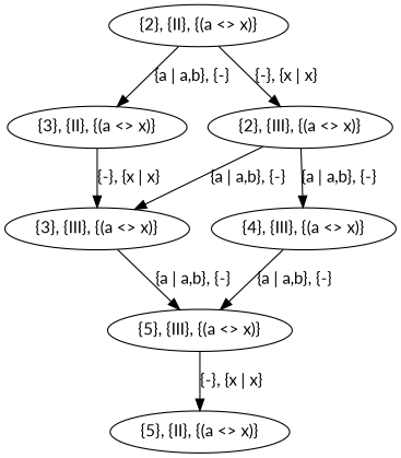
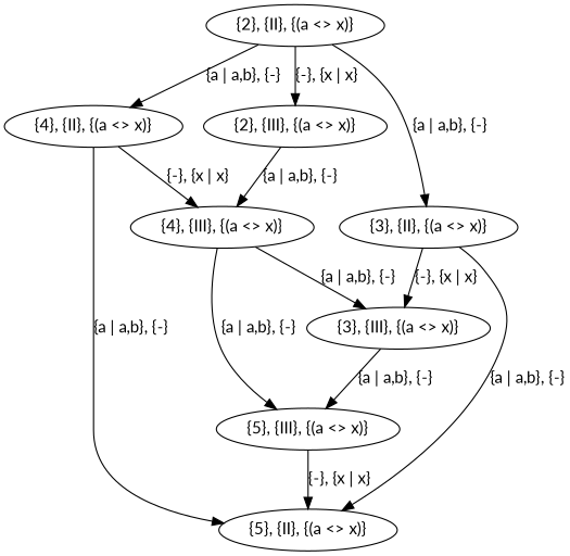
  digraph {
    fontname=Lato
    node [fontname=Lato]
    edge [fontname=Lato gp1="a | a,b" gp2="-"]
    "{2}, {II}, {(a <> x)}"
    "{3}, {II}, {(a <> x)}"
+   "{4}, {II}, {(a <> x)}"
    "{2}, {III}, {(a <> x)}"
    "{5}, {III}, {(a <> x)}" [role=end]
    "{5}, {II}, {(a <> x)}"
    "{3}, {III}, {(a <> x)}"
    "{4}, {III}, {(a <> x)}"
    "{2}, {II}, {(a <> x)}" -> "{3}, {II}, {(a <> x)}" [label="{a | a,b}, {-}"]
+   "{2}, {II}, {(a <> x)}" -> "{4}, {II}, {(a <> x)}" [label="{a | a,b}, {-}"]
    "{2}, {II}, {(a <> x)}" -> "{2}, {III}, {(a <> x)}" [gp1="-" gp2="x | x" label="{-}, {x | x}"]
+   "{3}, {II}, {(a <> x)}" -> "{5}, {II}, {(a <> x)}" [label="{a | a,b}, {-}"]
    "{3}, {II}, {(a <> x)}" -> "{3}, {III}, {(a <> x)}" [gp1="-" gp2="x | x" label="{-}, {x | x}"]
-   "{2}, {III}, {(a <> x)}" -> "{3}, {III}, {(a <> x)}" [label="{a | a,b}, {-}"]
+   "{4}, {II}, {(a <> x)}" -> "{5}, {II}, {(a <> x)}" [label="{a | a,b}, {-}"]
+   "{4}, {II}, {(a <> x)}" -> "{4}, {III}, {(a <> x)}" [gp1="-" gp2="x | x" label="{-}, {x | x}"]
+   "{4}, {III}, {(a <> x)}" -> "{3}, {III}, {(a <> x)}" [label="{a | a,b}, {-}"]
    "{2}, {III}, {(a <> x)}" -> "{4}, {III}, {(a <> x)}" [label="{a | a,b}, {-}"]
    "{5}, {III}, {(a <> x)}" -> "{5}, {II}, {(a <> x)}" [gp1="-" gp2="x | x" label="{-}, {x | x}"]
    "{3}, {III}, {(a <> x)}" -> "{5}, {III}, {(a <> x)}" [label="{a | a,b}, {-}"]
    "{4}, {III}, {(a <> x)}" -> "{5}, {III}, {(a <> x)}" [label="{a | a,b}, {-}"]
  }
